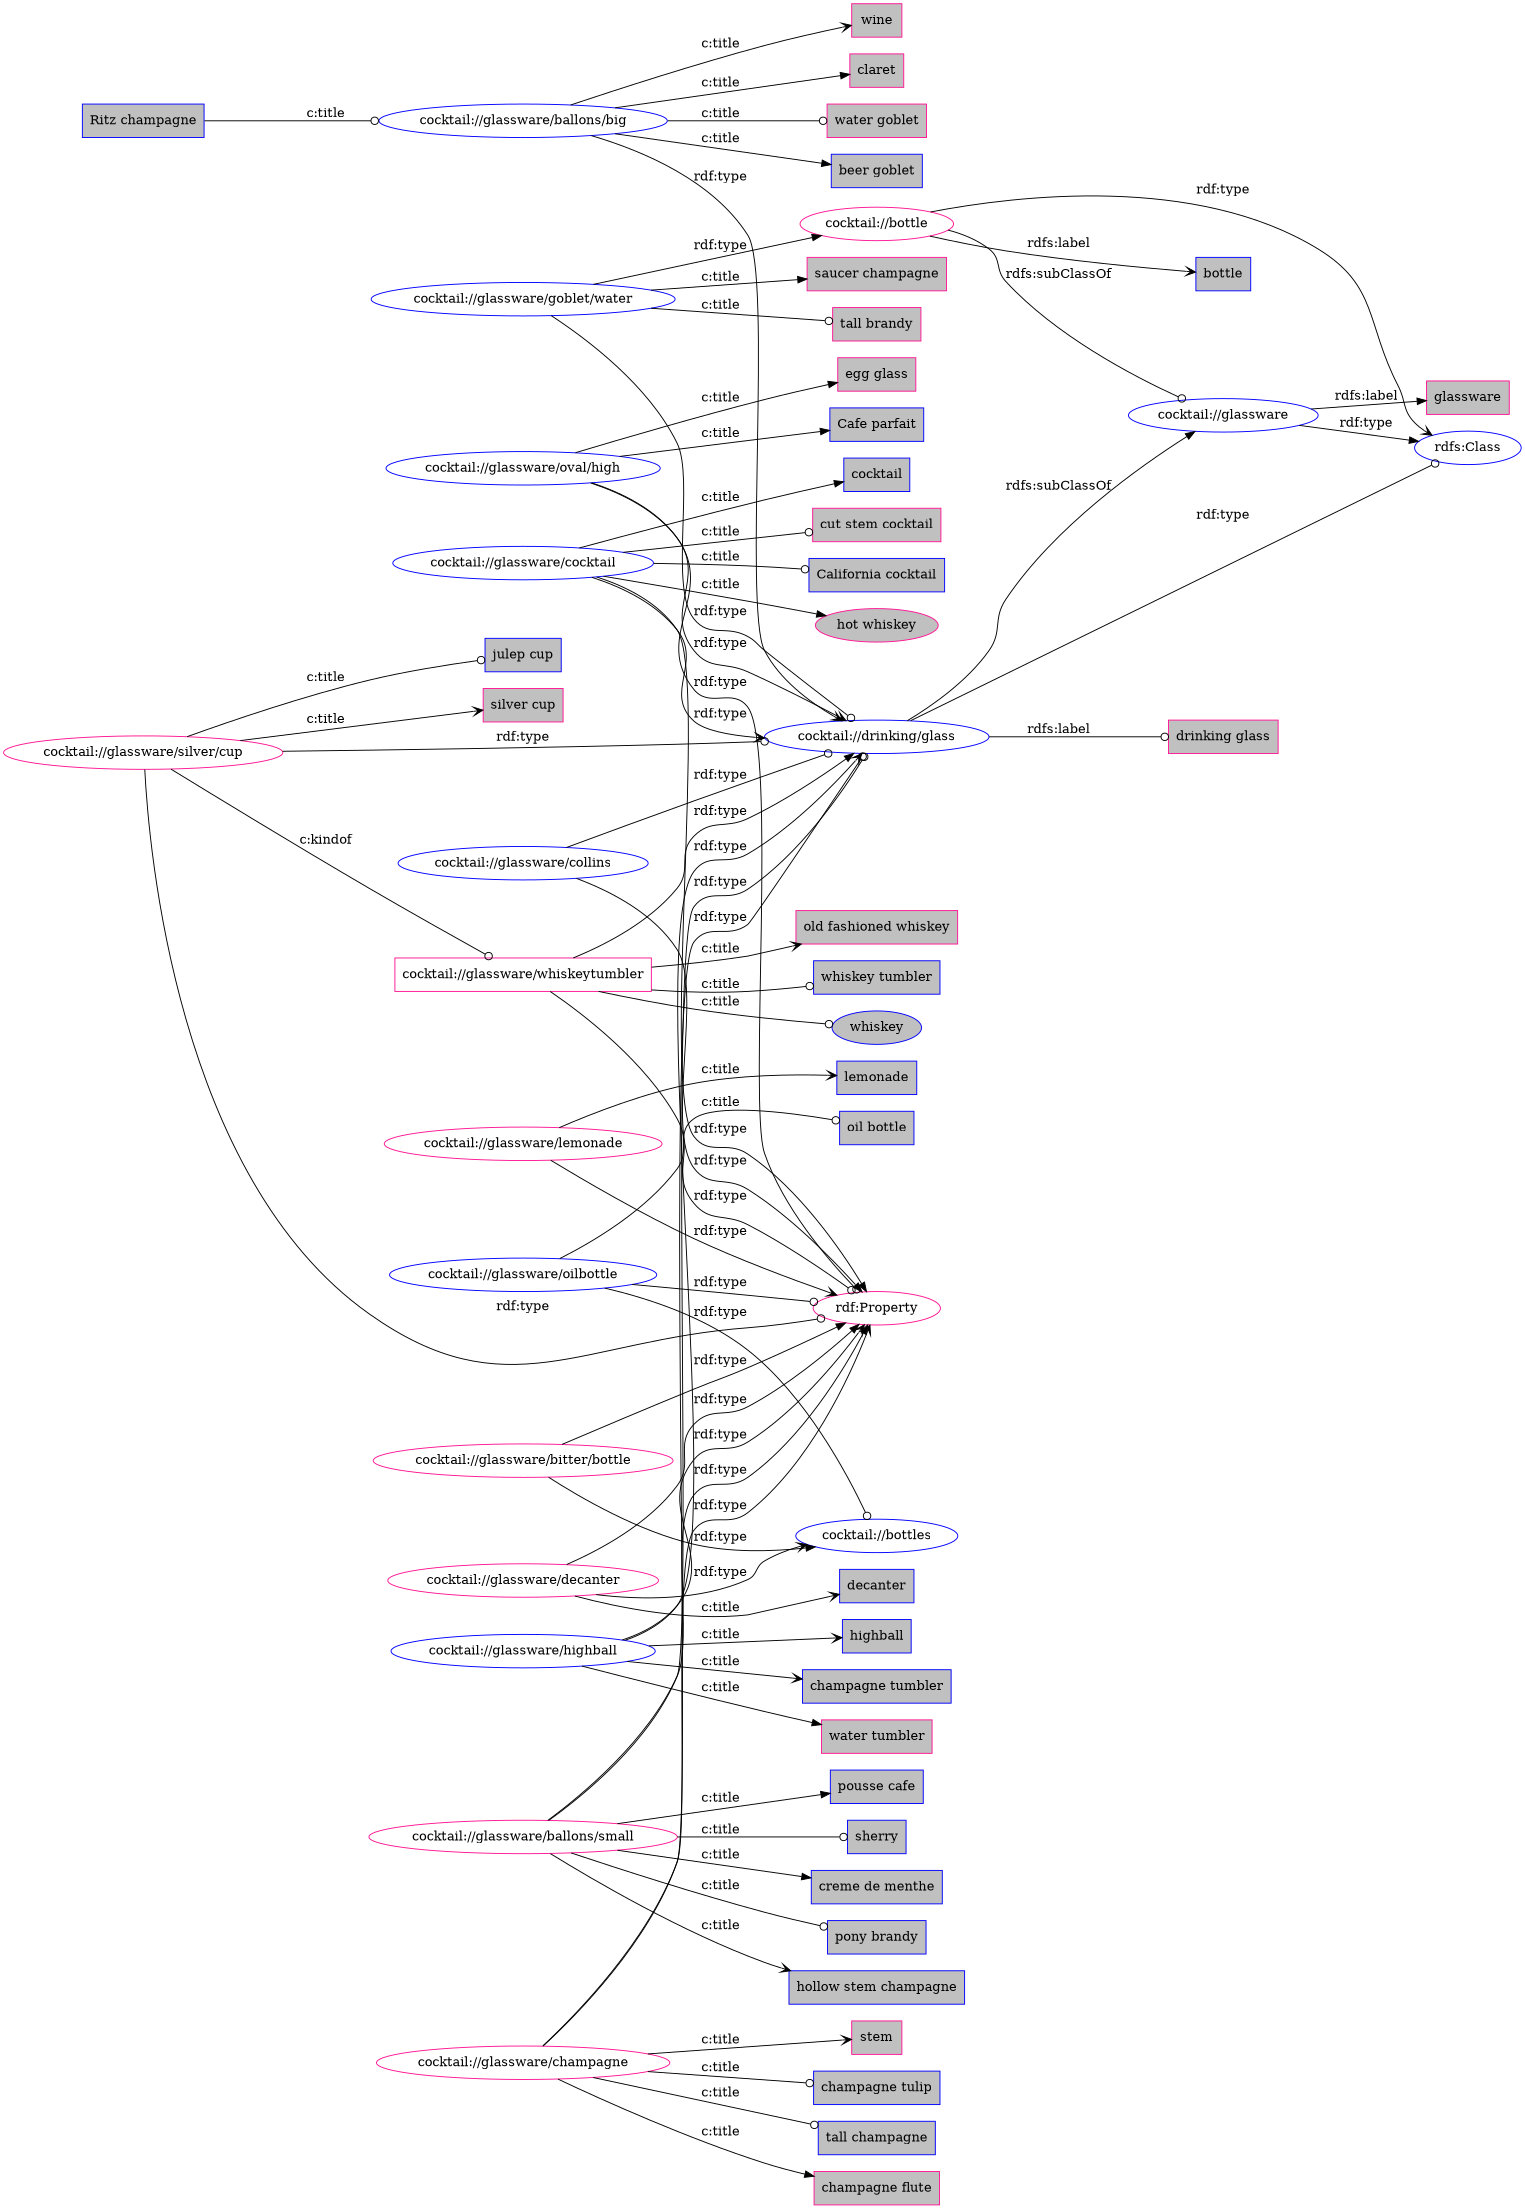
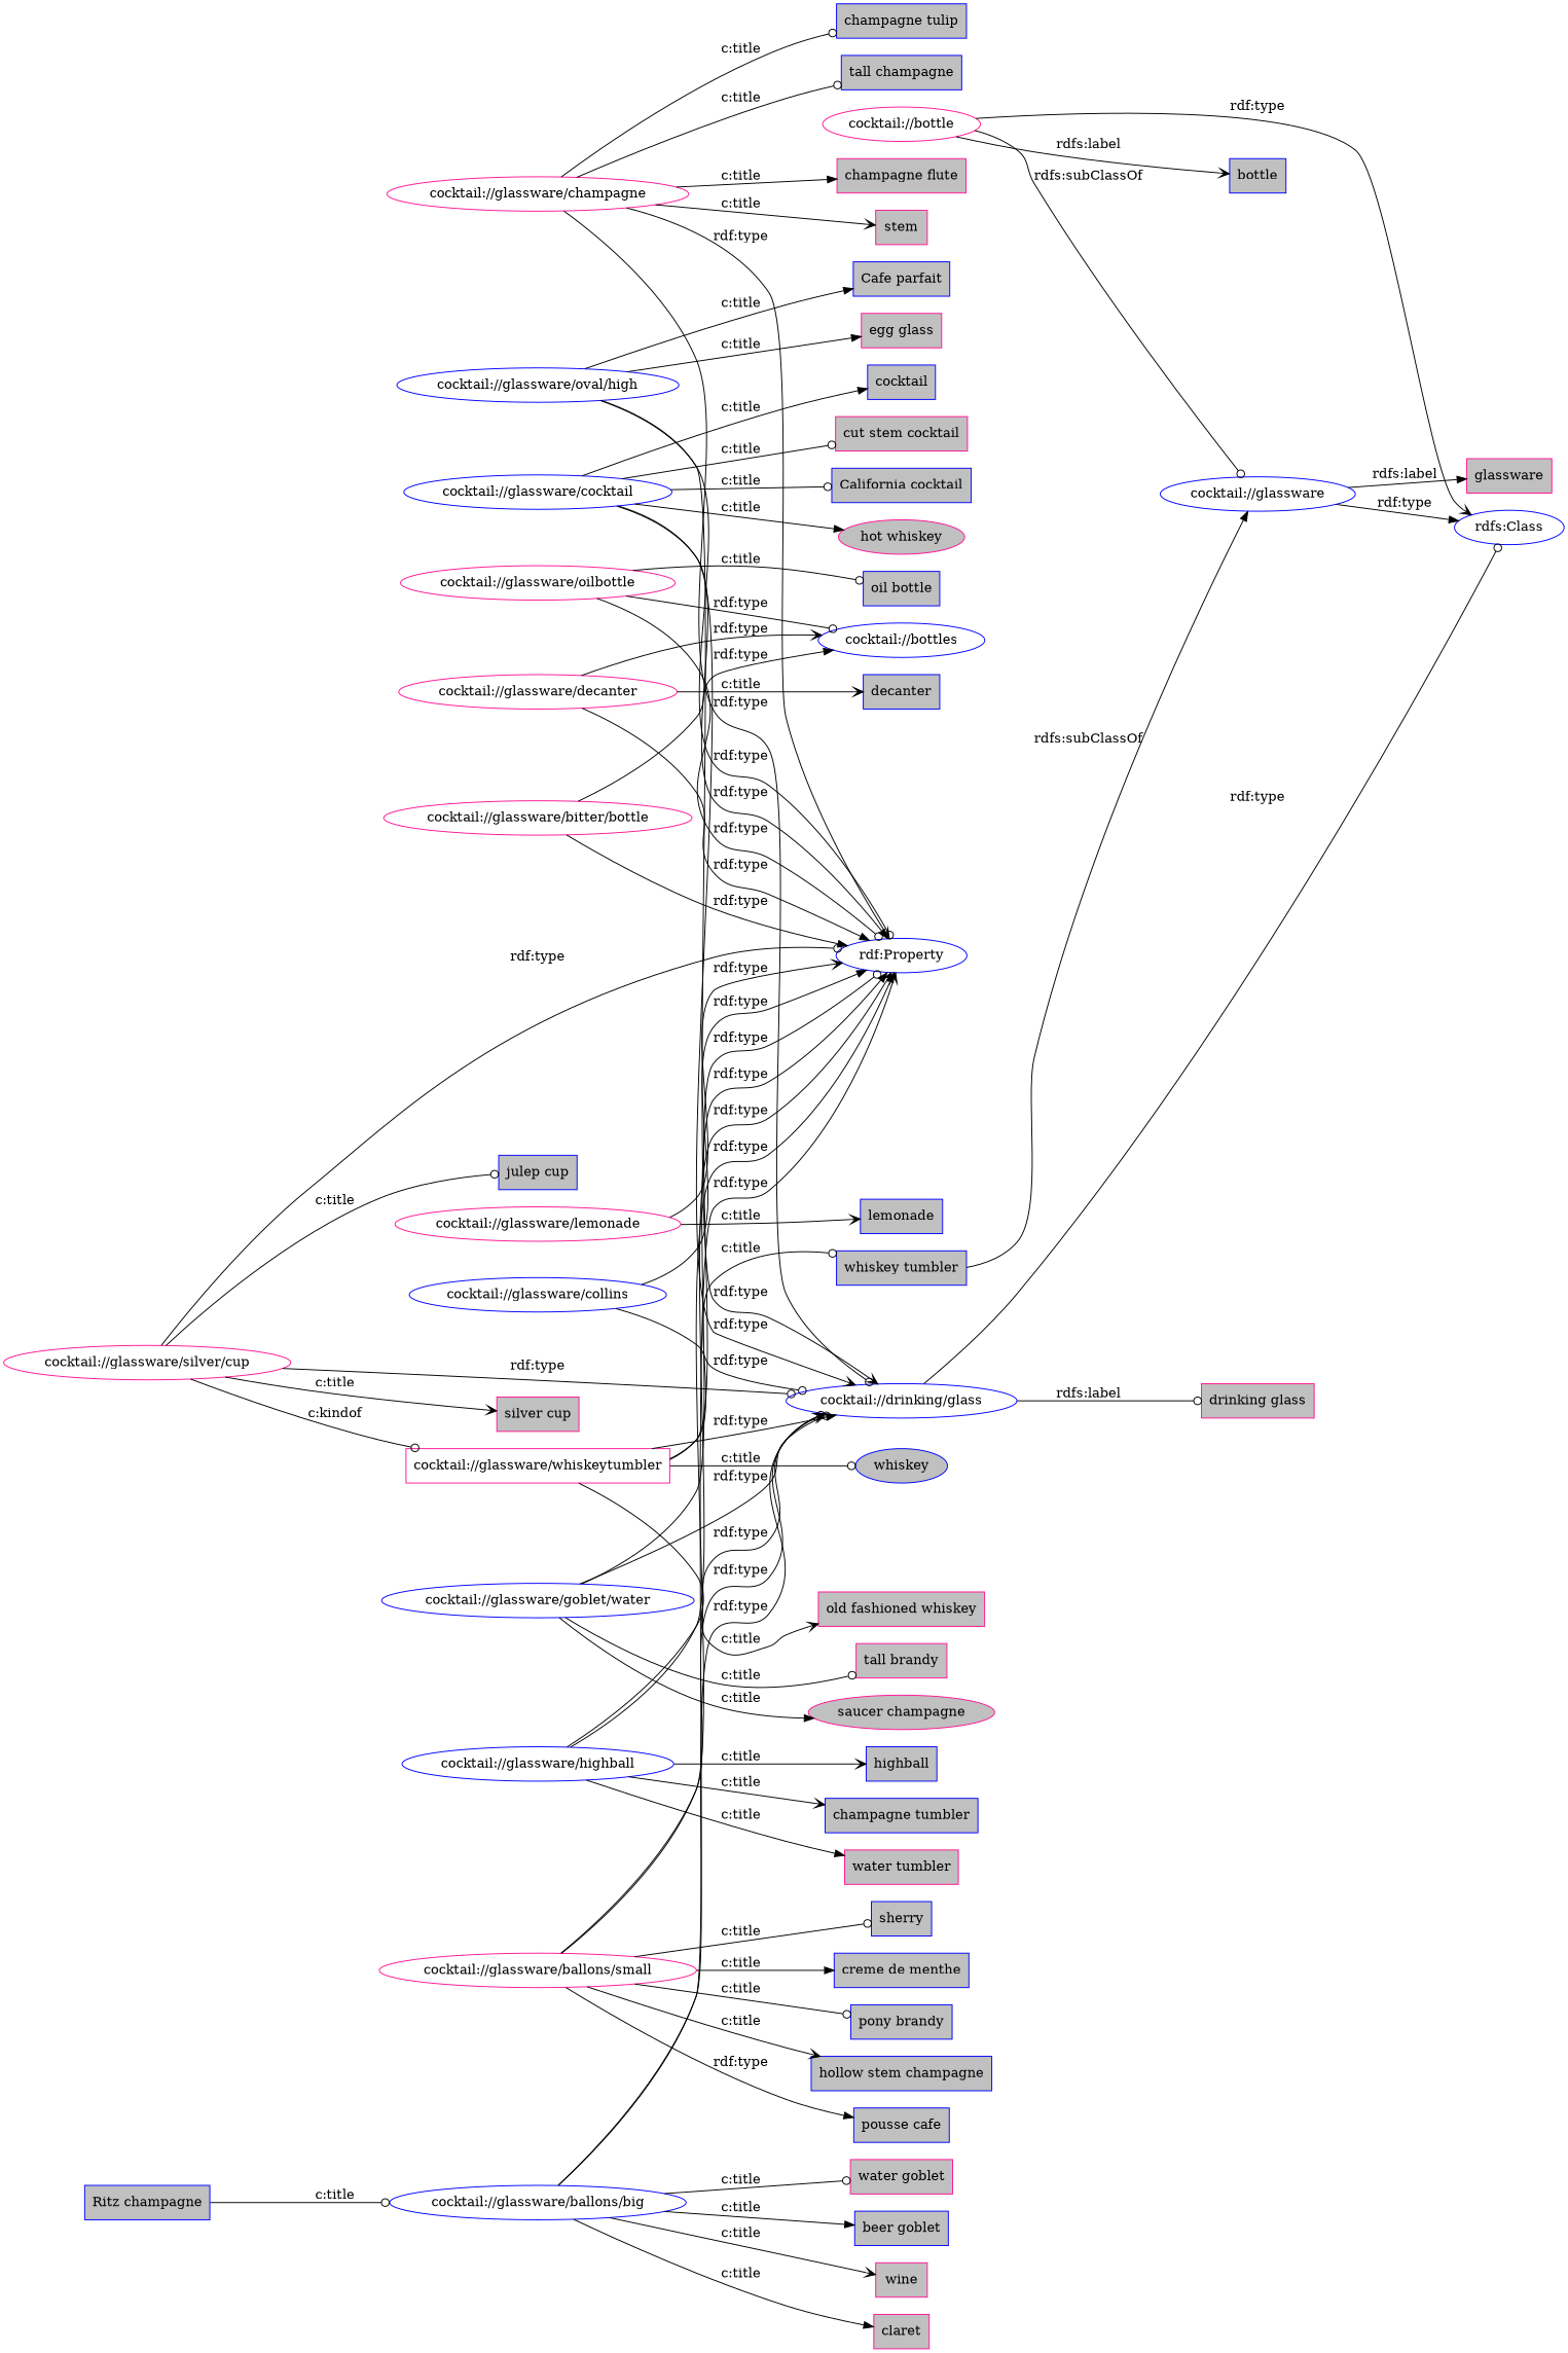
  digraph {
    rankdir=LR
    node [color=blue shape=box style=filled fillcolor="#c0c0c0"]
    edge [arrowhead=odot color="#000000" style=solid]
    n1 [label="cocktail://glassware/collins" shape=oval style=solid fillcolor=""]
    n2 [label="cocktail://drinking/glass" shape=oval style=solid fillcolor=""]
-   n3 [color=deeppink label="rdf:Property" shape=oval style=solid fillcolor=""]
+   n3 [label="rdf:Property" shape=oval style=solid fillcolor=""]
    n4 [label="cocktail://glassware" shape=oval style=solid fillcolor=""]
    n5 [label="rdfs:Class" shape=oval style=solid fillcolor=""]
    n6 [color=deeppink label="drinking glass"]
    n7 [color=deeppink label=glassware]
    n8 [color=deeppink label="cocktail://bottle" shape=oval style=solid fillcolor=""]
    n9 [label=bottle]
    n10 [color=deeppink label="cocktail://glassware/champagne" shape=oval style=solid fillcolor=""]
    n11 [color=deeppink label=stem]
    n12 [label="champagne tulip"]
    n13 [label="tall champagne"]
    n14 [color=deeppink label="champagne flute"]
    n15 [label="cocktail://glassware/oval/high" shape=oval style=solid fillcolor=""]
    n16 [color=deeppink label="egg glass"]
    n17 [label="Cafe parfait"]
    n18 [label="cocktail://glassware/cocktail" shape=oval style=solid fillcolor=""]
    n19 [color=deeppink label="hot whiskey" shape=ellipse]
    n20 [label=cocktail]
    n21 [color=deeppink label="cut stem cocktail"]
    n22 [label="California cocktail"]
-   n23 [label="cocktail://glassware/oilbottle" shape=oval style=solid fillcolor=""]
+   n23 [color=deeppink label="cocktail://glassware/oilbottle" shape=oval style=solid fillcolor=""]
    n24 [label="cocktail://bottles" shape=oval style=solid fillcolor=""]
    n25 [label="oil bottle"]
    n26 [color=deeppink label="cocktail://glassware/silver/cup" shape=oval style=solid fillcolor=""]
    n27 [color=deeppink label="cocktail://glassware/whiskeytumbler" style=solid fillcolor=""]
    n28 [color=deeppink label="silver cup"]
    n29 [label="julep cup"]
    n30 [color=deeppink label="old fashioned whiskey"]
    n31 [label="whiskey tumbler"]
    n32 [label=whiskey shape=ellipse]
    n33 [color=deeppink label="cocktail://glassware/lemonade" shape=oval style=solid fillcolor=""]
    n34 [label=lemonade]
    n35 [label="cocktail://glassware/goblet/water" shape=oval style=solid fillcolor=""]
-   n36 [color=deeppink label="saucer champagne"]
+   n36 [color=deeppink label="saucer champagne" shape=ellipse]
    n37 [color=deeppink label="tall brandy"]
    n38 [color=deeppink label="cocktail://glassware/decanter" shape=oval style=solid fillcolor=""]
    n39 [label=decanter]
    n40 [label="cocktail://glassware/highball" shape=oval style=solid fillcolor=""]
    n41 [color=deeppink label="water tumbler"]
    n42 [label=highball]
    n43 [label="champagne tumbler"]
    n44 [color=deeppink label="cocktail://glassware/bitter/bottle" shape=oval style=solid fillcolor=""]
    n45 [color=deeppink label="cocktail://glassware/ballons/small" shape=oval style=solid fillcolor=""]
    n46 [label="creme de menthe"]
    n47 [label="pony brandy"]
    n48 [label="hollow stem champagne"]
    n49 [label="pousse cafe"]
    n50 [label=sherry]
    n51 [label="cocktail://glassware/ballons/big" shape=oval style=solid fillcolor=""]
    n52 [color=deeppink label=claret]
    n53 [color=deeppink label="water goblet"]
    n54 [label="beer goblet"]
    n55 [color=deeppink label=wine]
    n56 [label="Ritz champagne"]
    n1 -> n2 [label="rdf:type"]
    n1 -> n3 [arrowhead=normal label="rdf:type"]
-   n2 -> n4 [arrowhead=normal label="rdfs:subClassOf"]
+   n31 -> n4 [arrowhead=normal label="rdfs:subClassOf"]
    n2 -> n5 [label="rdf:type"]
    n2 -> n6 [label="rdfs:label"]
    n4 -> n5 [arrowhead=normal label="rdf:type"]
    n4 -> n7 [arrowhead=normal label="rdfs:label"]
    n8 -> n4 [label="rdfs:subClassOf"]
    n8 -> n5 [arrowhead=vee label="rdf:type"]
    n8 -> n9 [arrowhead=vee label="rdfs:label"]
    n10 -> n2 [label="rdf:type"]
    n10 -> n3 [arrowhead=vee label="rdf:type"]
    n10 -> n11 [arrowhead=vee label="c:title"]
    n10 -> n12 [label="c:title"]
    n10 -> n13 [label="c:title"]
    n10 -> n14 [arrowhead=normal label="c:title"]
    n15 -> n2 [arrowhead=vee label="rdf:type"]
    n15 -> n3 [label="rdf:type"]
    n15 -> n16 [arrowhead=normal label="c:title"]
    n15 -> n17 [arrowhead=normal label="c:title"]
    n18 -> n2 [arrowhead=vee label="rdf:type"]
    n18 -> n3 [arrowhead=normal label="rdf:type"]
    n18 -> n19 [arrowhead=normal label="c:title"]
    n18 -> n20 [arrowhead=normal label="c:title"]
    n18 -> n21 [label="c:title"]
    n18 -> n22 [label="c:title"]
    n23 -> n3 [label="rdf:type"]
    n23 -> n24 [label="rdf:type"]
    n23 -> n25 [label="c:title"]
    n26 -> n2 [label="rdf:type"]
    n26 -> n3 [label="rdf:type"]
    n26 -> n27 [label="c:kindof"]
    n26 -> n28 [arrowhead=vee label="c:title"]
    n26 -> n29 [label="c:title"]
    n27 -> n2 [arrowhead=normal label="rdf:type"]
    n27 -> n3 [label="rdf:type"]
    n27 -> n30 [arrowhead=vee label="c:title"]
    n27 -> n31 [label="c:title"]
    n27 -> n32 [label="c:title"]
    n33 -> n3 [arrowhead=vee label="rdf:type"]
    n33 -> n34 [arrowhead=vee label="c:title"]
    n35 -> n2 [label="rdf:type"]
-   n35 -> n8 [arrowhead=normal label="rdf:type"]
+   n35 -> n3 [arrowhead=normal label="rdf:type"]
    n35 -> n36 [arrowhead=normal label="c:title"]
    n35 -> n37 [label="c:title"]
    n38 -> n3 [arrowhead=normal label="rdf:type"]
    n38 -> n24 [arrowhead=vee label="rdf:type"]
    n38 -> n39 [arrowhead=vee label="c:title"]
    n40 -> n2 [arrowhead=vee label="rdf:type"]
    n40 -> n3 [arrowhead=vee label="rdf:type"]
    n40 -> n41 [arrowhead=normal label="c:title"]
    n40 -> n42 [arrowhead=vee label="c:title"]
    n40 -> n43 [arrowhead=vee label="c:title"]
    n44 -> n3 [arrowhead=normal label="rdf:type"]
    n44 -> n24 [arrowhead=normal label="rdf:type"]
    n45 -> n2 [label="rdf:type"]
    n45 -> n3 [arrowhead=normal label="rdf:type"]
    n45 -> n46 [arrowhead=normal label="c:title"]
    n45 -> n47 [label="c:title"]
    n45 -> n48 [arrowhead=vee label="c:title"]
-   n45 -> n49 [arrowhead=normal label="c:title"]
+   n45 -> n49 [arrowhead=normal label="rdf:type"]
    n45 -> n50 [label="c:title"]
    n51 -> n2 [arrowhead=vee label="rdf:type"]
+   n51 -> n3 [arrowhead=vee label="rdf:type"]
    n51 -> n52 [arrowhead=normal label="c:title"]
    n51 -> n53 [label="c:title"]
    n51 -> n54 [arrowhead=normal label="c:title"]
    n51 -> n55 [arrowhead=vee label="c:title"]
    n56 -> n51 [label="c:title"]
  }
